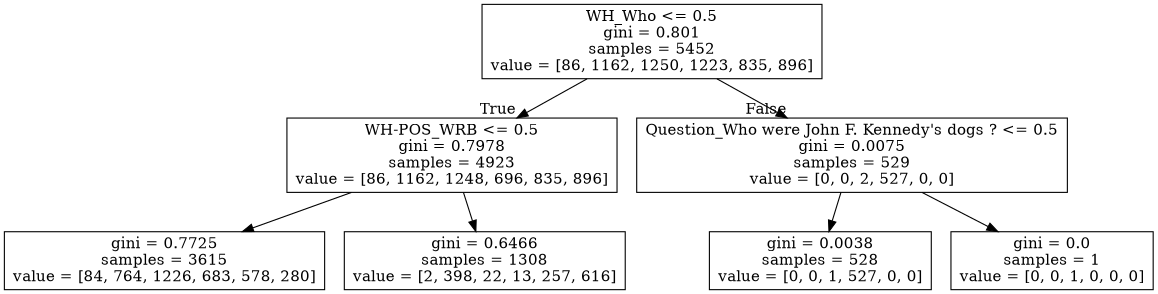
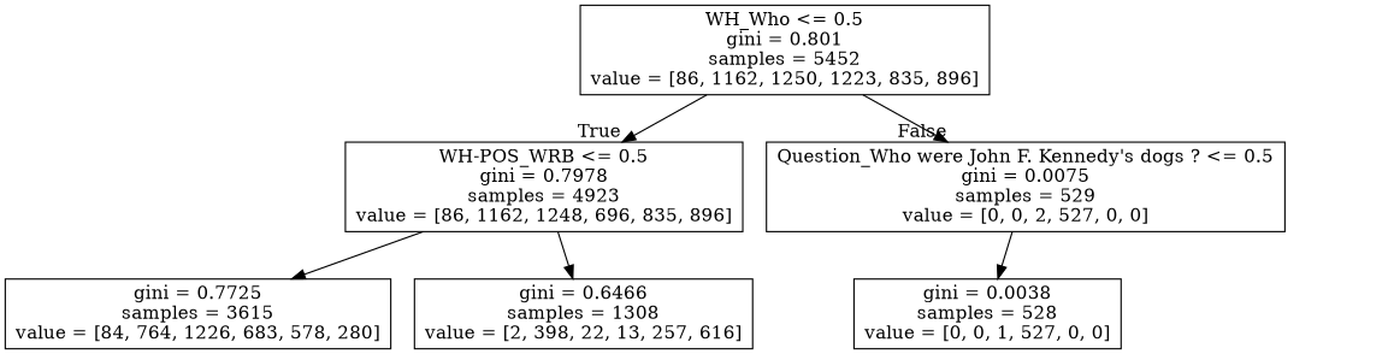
  digraph {
    node [shape=box]
    n1 [label="WH_Who <= 0.5\ngini = 0.801\nsamples = 5452\nvalue = [86, 1162, 1250, 1223, 835, 896]"]
    n2 [label="WH-POS_WRB <= 0.5\ngini = 0.7978\nsamples = 4923\nvalue = [86, 1162, 1248, 696, 835, 896]"]
    n3 [label="Question_Who were John F. Kennedy's dogs ? <= 0.5\ngini = 0.0075\nsamples = 529\nvalue = [0, 0, 2, 527, 0, 0]"]
    n4 [label="gini = 0.7725\nsamples = 3615\nvalue = [84, 764, 1226, 683, 578, 280]"]
    n5 [label="gini = 0.6466\nsamples = 1308\nvalue = [2, 398, 22, 13, 257, 616]"]
    n6 [label="gini = 0.0038\nsamples = 528\nvalue = [0, 0, 1, 527, 0, 0]"]
-   n7 [label="gini = 0.0\nsamples = 1\nvalue = [0, 0, 1, 0, 0, 0]"]
    n1 -> n2 [headlabel=True labelangle=45 labeldistance=2.5]
    n1 -> n3 [headlabel=False labelangle=-45 labeldistance=2.5]
    n2 -> n4
    n2 -> n5
    n3 -> n6
-   n3 -> n7
  }
